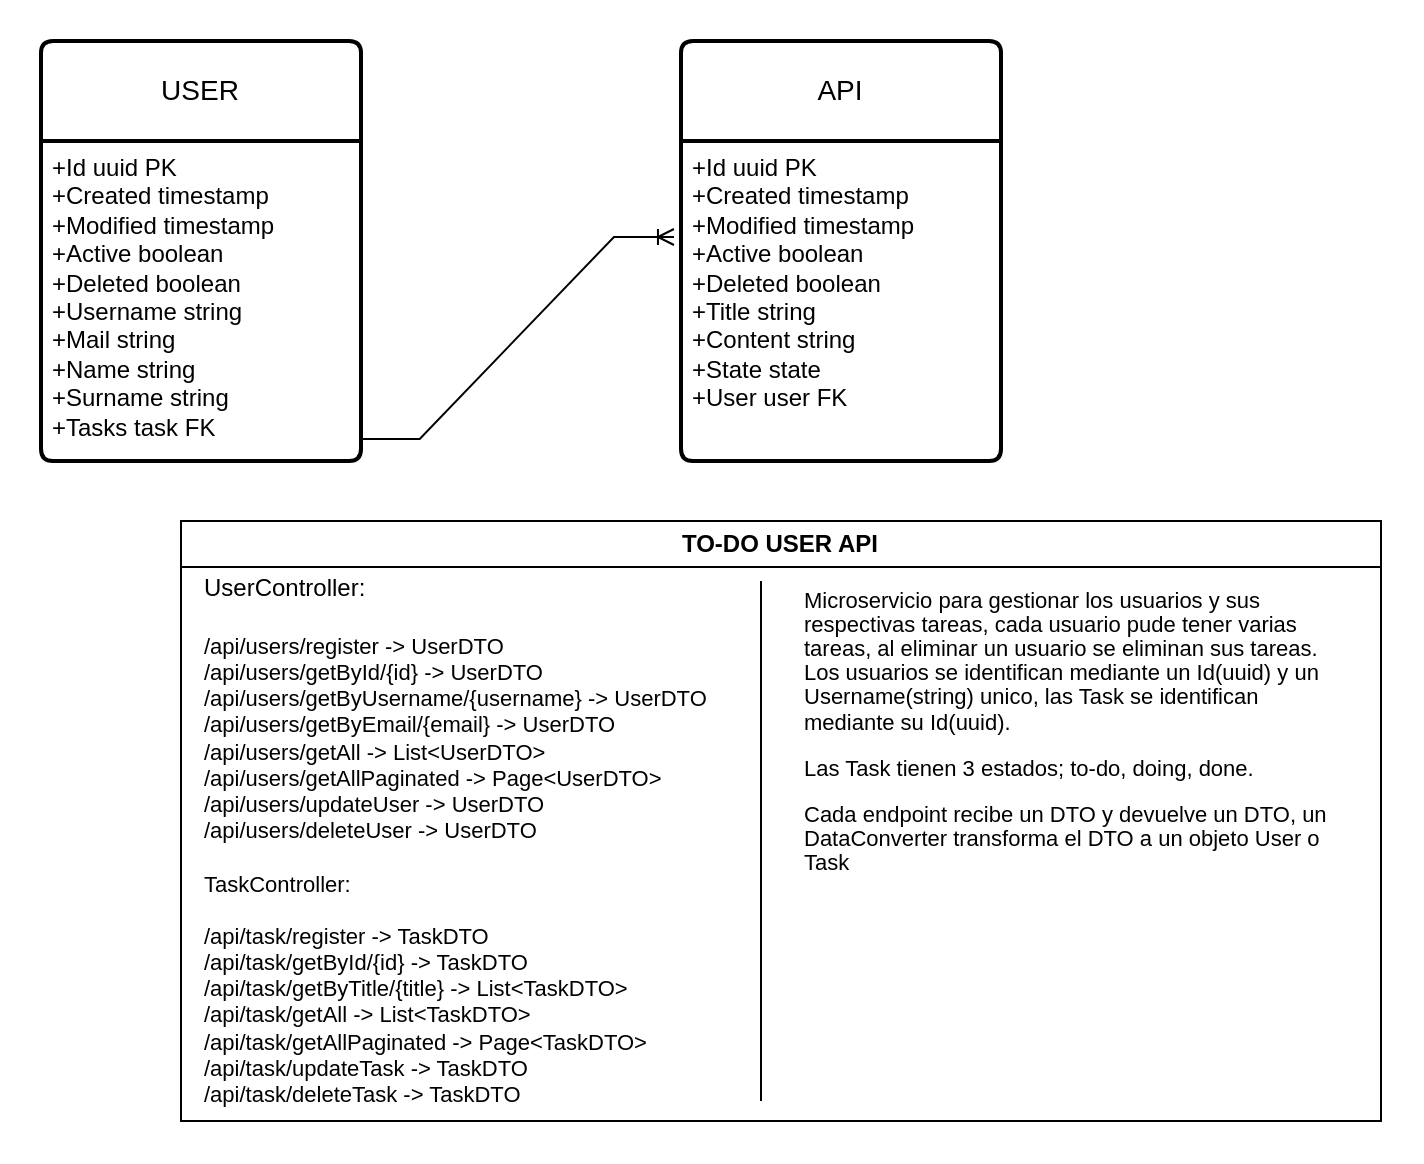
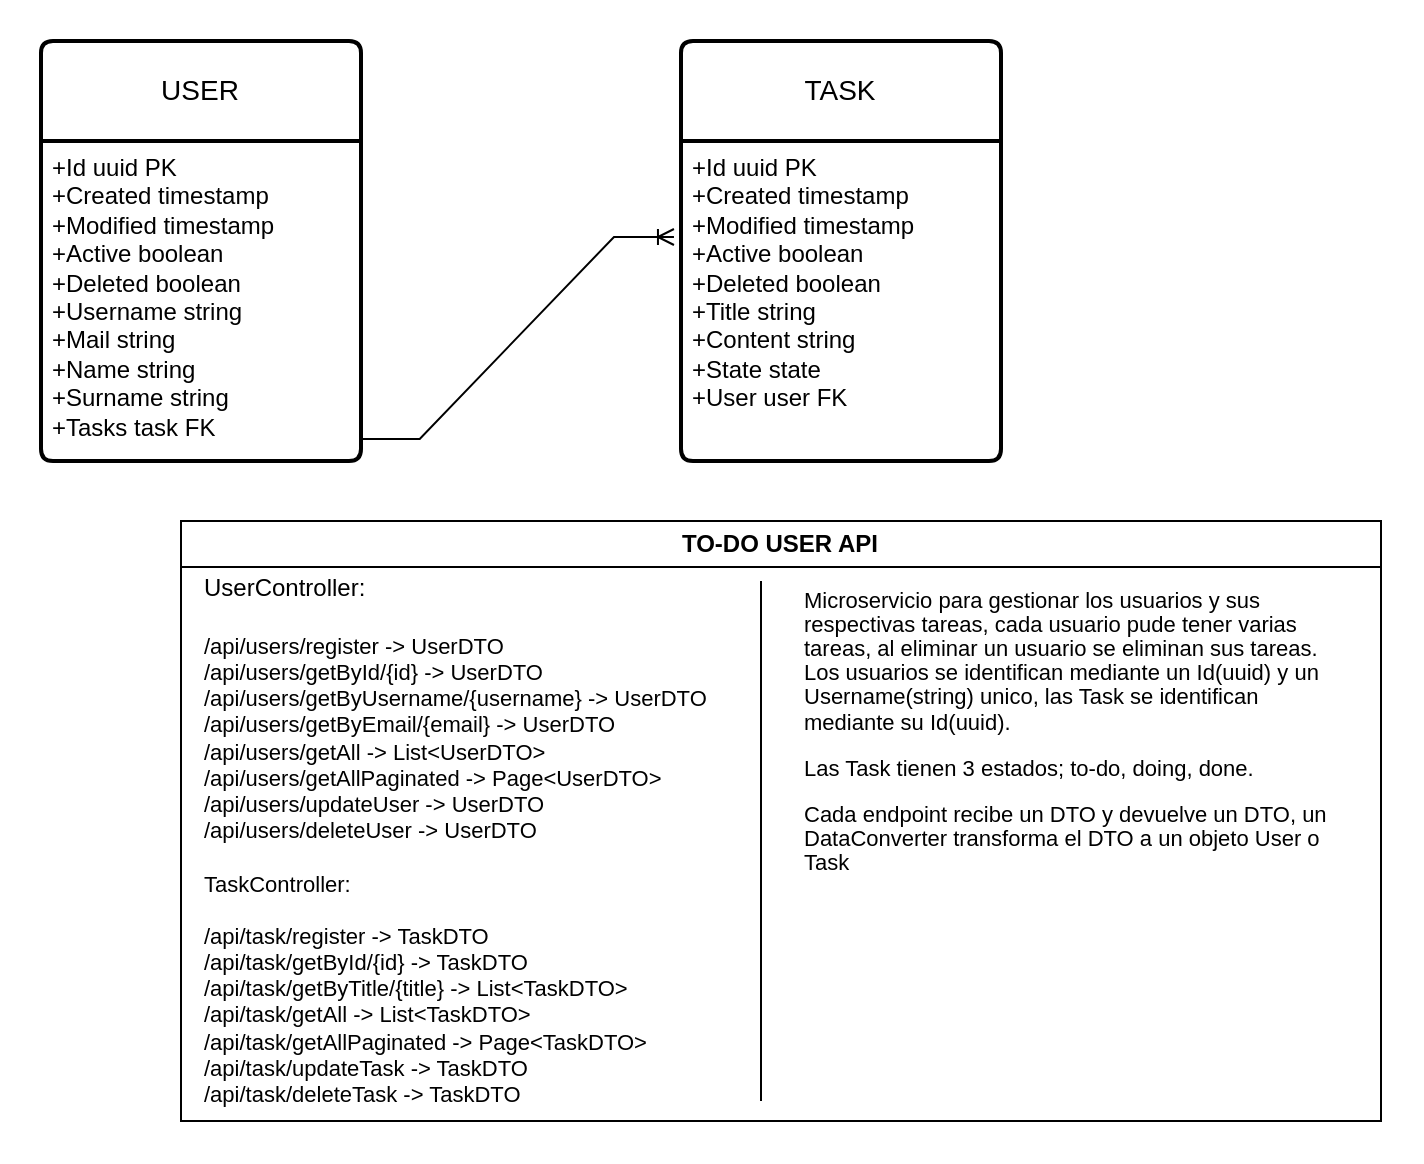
  <mxCell id="0" />
  <mxCell id="1" parent="0" />
  <mxCell id="2" value="USER" style="swimlane;childLayout=stackLayout;horizontal=1;startSize=50;horizontalStack=0;rounded=1;fontSize=14;fontStyle=0;strokeWidth=2;resizeParent=0;resizeLast=1;shadow=0;dashed=0;align=center;arcSize=4;whiteSpace=wrap;html=1;" parent="1" vertex="1"><mxGeometry x="20" y="20" width="160" height="210" as="geometry" /></mxCell>
  <mxCell id="3" value="+Id uuid PK&lt;br&gt;+Created timestamp&lt;br&gt;+Modified timestamp&lt;div&gt;+Active boolean&lt;/div&gt;&lt;div&gt;+Deleted boolean&lt;/div&gt;&lt;div&gt;+Username string&lt;/div&gt;&lt;div&gt;+Mail string&lt;/div&gt;&lt;div&gt;+Name string&lt;/div&gt;&lt;div&gt;+Surname string&lt;/div&gt;&lt;div&gt;+Tasks task FK&lt;/div&gt;&lt;div&gt;&lt;br&gt;&lt;/div&gt;" style="align=left;strokeColor=none;fillColor=none;spacingLeft=4;fontSize=12;verticalAlign=top;resizable=0;rotatable=0;part=1;html=1;" parent="2" vertex="1"><mxGeometry y="50" width="160" height="160" as="geometry" /></mxCell>
- <mxCell id="4" value="API" style="swimlane;childLayout=stackLayout;horizontal=1;startSize=50;horizontalStack=0;rounded=1;fontSize=14;fontStyle=0;strokeWidth=2;resizeParent=0;resizeLast=1;shadow=0;dashed=0;align=center;arcSize=4;whiteSpace=wrap;html=1;" parent="1" vertex="1"><mxGeometry x="340" y="20" width="160" height="210" as="geometry" /></mxCell>
+ <mxCell id="4" value="TASK" style="swimlane;childLayout=stackLayout;horizontal=1;startSize=50;horizontalStack=0;rounded=1;fontSize=14;fontStyle=0;strokeWidth=2;resizeParent=0;resizeLast=1;shadow=0;dashed=0;align=center;arcSize=4;whiteSpace=wrap;html=1;" parent="1" vertex="1"><mxGeometry x="340" y="20" width="160" height="210" as="geometry" /></mxCell>
  <mxCell id="5" value="+Id uuid PK&lt;br&gt;+Created timestamp&lt;br&gt;+Modified timestamp&lt;div&gt;+Active boolean&lt;/div&gt;&lt;div&gt;+Deleted boolean&lt;/div&gt;&lt;div&gt;+Title string&lt;/div&gt;&lt;div&gt;+Content string&lt;/div&gt;&lt;div&gt;+State state&lt;/div&gt;&lt;div&gt;+User user FK&lt;/div&gt;" style="align=left;strokeColor=none;fillColor=none;spacingLeft=4;fontSize=12;verticalAlign=top;resizable=0;rotatable=0;part=1;html=1;" parent="4" vertex="1"><mxGeometry y="50" width="160" height="160" as="geometry" /></mxCell>
  <mxCell id="6" value="" style="edgeStyle=entityRelationEdgeStyle;fontSize=12;html=1;endArrow=ERoneToMany;rounded=0;exitX=0.996;exitY=0.931;exitDx=0;exitDy=0;exitPerimeter=0;entryX=-0.022;entryY=0.3;entryDx=0;entryDy=0;entryPerimeter=0;" parent="1" source="3" target="5" edge="1"><mxGeometry width="100" height="100" relative="1" as="geometry"><mxPoint x="220" y="220" as="sourcePoint" /><mxPoint x="320" y="120" as="targetPoint" /></mxGeometry></mxCell>
  <mxCell id="7" value="TO-DO USER API" style="swimlane;whiteSpace=wrap;html=1;" parent="1" vertex="1"><mxGeometry x="90" y="260" width="600" height="300" as="geometry" /></mxCell>
  <mxCell id="8" value="&lt;div&gt;UserController:&lt;/div&gt;&lt;div&gt;&lt;br&gt;&lt;/div&gt;&lt;font style=&quot;font-size: 11px;&quot;&gt;/api/users/register -&amp;gt; UserDTO&lt;/font&gt;&lt;div style=&quot;font-size: 11px;&quot;&gt;&lt;font style=&quot;font-size: 11px;&quot;&gt;/api/users/getById/{id}&amp;nbsp;&lt;/font&gt;&lt;span style=&quot;background-color: initial;&quot;&gt;-&amp;gt; UserDTO&lt;/span&gt;&lt;/div&gt;&lt;div style=&quot;font-size: 11px;&quot;&gt;&lt;font style=&quot;font-size: 11px;&quot;&gt;/api/users/getByUsername/{username}&amp;nbsp;&lt;/font&gt;&lt;span style=&quot;background-color: initial;&quot;&gt;-&amp;gt; UserDTO&lt;/span&gt;&lt;/div&gt;&lt;div style=&quot;font-size: 11px;&quot;&gt;&lt;font style=&quot;font-size: 11px;&quot;&gt;/api/users/getByEmail/{email}&amp;nbsp;&lt;/font&gt;&lt;span style=&quot;background-color: initial;&quot;&gt;-&amp;gt; UserDTO&lt;/span&gt;&lt;/div&gt;&lt;div style=&quot;font-size: 11px;&quot;&gt;&lt;font style=&quot;font-size: 11px;&quot;&gt;/api/users/getAll&amp;nbsp;&lt;/font&gt;&lt;span style=&quot;background-color: initial;&quot;&gt;-&amp;gt; List&amp;lt;UserDTO&amp;gt;&lt;/span&gt;&lt;/div&gt;&lt;div style=&quot;font-size: 11px;&quot;&gt;&lt;font style=&quot;font-size: 11px;&quot;&gt;/api/users/getAllPaginated -&amp;gt; Page&amp;lt;UserDTO&amp;gt;&lt;/font&gt;&lt;/div&gt;&lt;div style=&quot;font-size: 11px;&quot;&gt;&lt;font style=&quot;font-size: 11px;&quot;&gt;/api/users/updateUser -&amp;gt; UserDTO&lt;/font&gt;&lt;/div&gt;&lt;div style=&quot;font-size: 11px;&quot;&gt;&lt;font style=&quot;font-size: 11px;&quot;&gt;/api/users/deleteUser -&amp;gt; UserDTO&lt;/font&gt;&lt;/div&gt;&lt;div style=&quot;font-size: 11px;&quot;&gt;&lt;font style=&quot;font-size: 11px;&quot;&gt;&lt;br&gt;&lt;/font&gt;&lt;/div&gt;&lt;div style=&quot;font-size: 11px;&quot;&gt;&lt;font style=&quot;font-size: 11px;&quot;&gt;TaskController:&lt;/font&gt;&lt;/div&gt;&lt;div style=&quot;font-size: 11px;&quot;&gt;&lt;font style=&quot;font-size: 11px;&quot;&gt;&lt;br&gt;&lt;/font&gt;&lt;/div&gt;&lt;div style=&quot;font-size: 11px;&quot;&gt;&lt;font style=&quot;font-size: 11px;&quot;&gt;/api/task/register -&amp;gt; TaskDTO&lt;/font&gt;&lt;/div&gt;&lt;div style=&quot;font-size: 11px;&quot;&gt;&lt;font style=&quot;font-size: 11px;&quot;&gt;/api/task/getById/{id} -&amp;gt; TaskDTO&lt;/font&gt;&lt;/div&gt;&lt;div style=&quot;font-size: 11px;&quot;&gt;&lt;font style=&quot;font-size: 11px;&quot;&gt;/api/task/getByTitle/{title} -&amp;gt; List&amp;lt;TaskDTO&amp;gt;&lt;/font&gt;&lt;/div&gt;&lt;div style=&quot;font-size: 11px;&quot;&gt;&lt;font style=&quot;font-size: 11px;&quot;&gt;/api/task/getAll -&amp;gt; List&amp;lt;TaskDTO&amp;gt;&lt;/font&gt;&lt;/div&gt;&lt;div style=&quot;font-size: 11px;&quot;&gt;&lt;font style=&quot;font-size: 11px;&quot;&gt;/api/task/getAllPaginated -&amp;gt; Page&amp;lt;TaskDTO&amp;gt;&lt;/font&gt;&lt;/div&gt;&lt;div style=&quot;font-size: 11px;&quot;&gt;&lt;font style=&quot;font-size: 11px;&quot;&gt;/api/task/updateTask -&amp;gt; TaskDTO&lt;/font&gt;&lt;/div&gt;&lt;div style=&quot;font-size: 11px;&quot;&gt;&lt;font style=&quot;font-size: 11px;&quot;&gt;/api/task/deleteTask -&amp;gt; TaskDTO&lt;/font&gt;&lt;/div&gt;" style="text;html=1;align=left;verticalAlign=middle;resizable=0;points=[];autosize=1;strokeColor=none;fillColor=none;" parent="7" vertex="1"><mxGeometry x="10" y="20" width="270" height="280" as="geometry" /></mxCell>
  <mxCell id="9" value="" style="endArrow=none;html=1;rounded=0;" parent="7" edge="1"><mxGeometry width="50" height="50" relative="1" as="geometry"><mxPoint x="290" y="290" as="sourcePoint" /><mxPoint x="290" y="30" as="targetPoint" /><Array as="points" /></mxGeometry></mxCell>
  <mxCell id="10" value="&lt;p style=&quot;line-height: 110%; font-size: 11px;&quot;&gt;&lt;font style=&quot;font-size: 11px;&quot;&gt;Microservicio para gestionar los usuarios y sus respectivas tareas, cada usuario pude tener varias tareas, al eliminar un usuario se eliminan sus tareas. Los usuarios se identifican mediante un Id(uuid) y un Username(string) unico, las Task se identifican mediante su Id(uuid).&lt;/font&gt;&lt;/p&gt;&lt;p style=&quot;line-height: 110%; font-size: 11px;&quot;&gt;&lt;font style=&quot;font-size: 11px;&quot;&gt;Las Task tienen 3 estados; to-do, doing, done.&lt;/font&gt;&lt;/p&gt;&lt;p style=&quot;line-height: 110%; font-size: 11px;&quot;&gt;&lt;font style=&quot;font-size: 11px;&quot;&gt;Cada endpoint recibe un DTO y devuelve un DTO, un DataConverter transforma el DTO a un objeto User o Task&lt;/font&gt;&lt;/p&gt;" style="text;html=1;align=left;verticalAlign=middle;whiteSpace=wrap;rounded=0;" parent="1" vertex="1"><mxGeometry x="400" y="240" width="270" height="250" as="geometry" /></mxCell>
